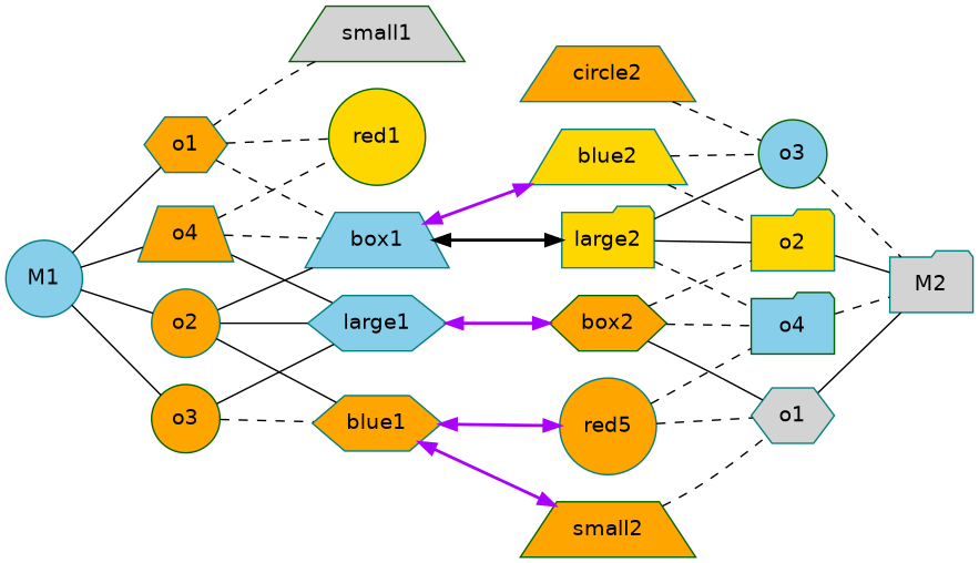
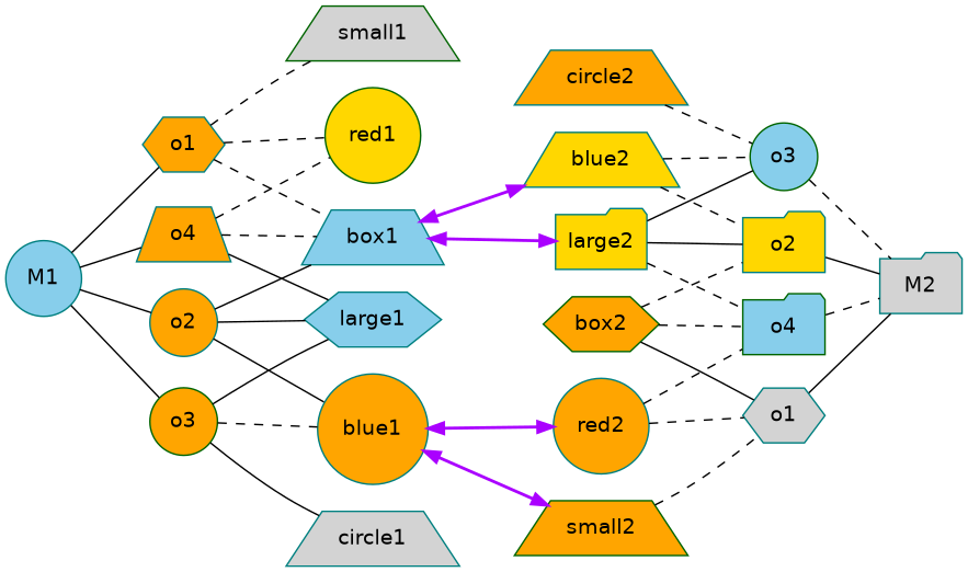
  digraph {
    rankdir=LR
    node [color=teal fillcolor=orange fontname=Helvetica shape=trapezium style=filled]
    edge [color="#000000" constraint=true dir=none penwidth=1 style=solid]
    small1 [color=darkgreen fillcolor=lightgrey]
    n2 [color=darkgreen fillcolor=skyblue label=o3 shape=circle]
    circle2
    large1 [fillcolor=skyblue shape=hexagon]
    box2 [color=darkgreen shape=hexagon]
    n6 [fillcolor=lightgrey label=o1 shape=hexagon]
    n7 [fillcolor=gold label=o2 shape=folder]
    n8 [color=darkgreen fillcolor=skyblue label=o4 shape=folder]
    small2 [color=darkgreen]
    M2 [fillcolor=lightgrey shape=folder]
    large2 [fillcolor=gold shape=folder]
    red1 [color=darkgreen fillcolor=gold shape=circle]
    blue2 [fillcolor=gold]
-   blue1 [shape=hexagon]
-   red2 [shape=circle label=red5]
+   blue1 [shape=circle]
+   red2 [shape=circle]
+   circle1 [fillcolor=lightgrey]
    box1 [fillcolor=skyblue]
    o1 [shape=hexagon]
    o2 [shape=circle]
    o3 [color=darkgreen shape=circle]
    o4
    M1 [fillcolor=skyblue shape=circle]
    n2 -> M2 [style=dashed]
    circle2 -> n2 [style=dashed]
-   large1 -> box2 [color="#AA00FF" dir=both penwidth=2]
    box2 -> n6
    box2 -> n7 [style=dashed]
    box2 -> n8 [style=dashed]
    n6 -> M2
    n7 -> M2
    n8 -> M2 [style=dashed]
    small2 -> n6 [style=dashed]
    large2 -> n2
    large2 -> n7
    large2 -> n8 [style=dashed]
    blue2 -> n2 [style=dashed]
    blue2 -> n7 [style=dashed]
    blue1 -> small2 [color="#AA00FF" dir=both penwidth=2]
    blue1 -> red2 [color="#AA00FF" dir=both penwidth=2]
    red2 -> n6 [style=dashed]
    red2 -> n8 [style=dashed]
-   box1 -> large2 [dir=both penwidth=2]
+   box1 -> large2 [color="#AA00FF" dir=both penwidth=2]
    box1 -> blue2 [color="#AA00FF" dir=both penwidth=2]
    o1 -> small1 [style=dashed]
    o1 -> red1 [style=dashed]
    o1 -> box1 [style=dashed]
    o2 -> large1
    o2 -> blue1
    o2 -> box1
    o3 -> large1
    o3 -> blue1 [style=dashed]
+   o3 -> circle1
    o4 -> large1
    o4 -> red1 [style=dashed]
    o4 -> box1 [style=dashed]
    M1 -> o1
    M1 -> o2
    M1 -> o3
    M1 -> o4
  }
